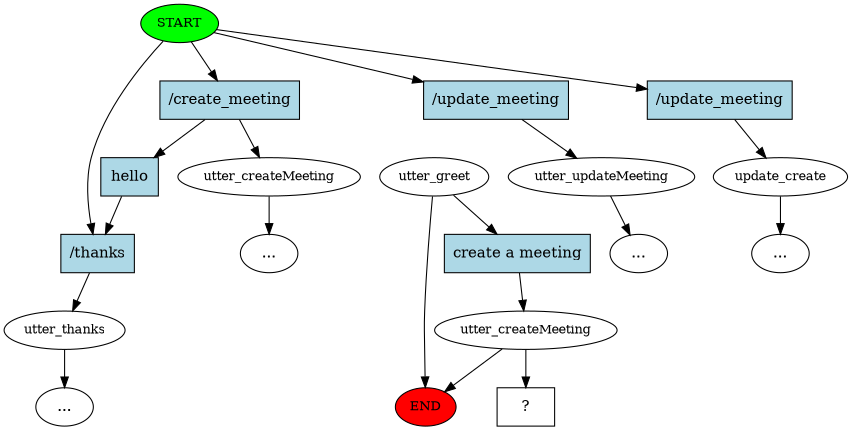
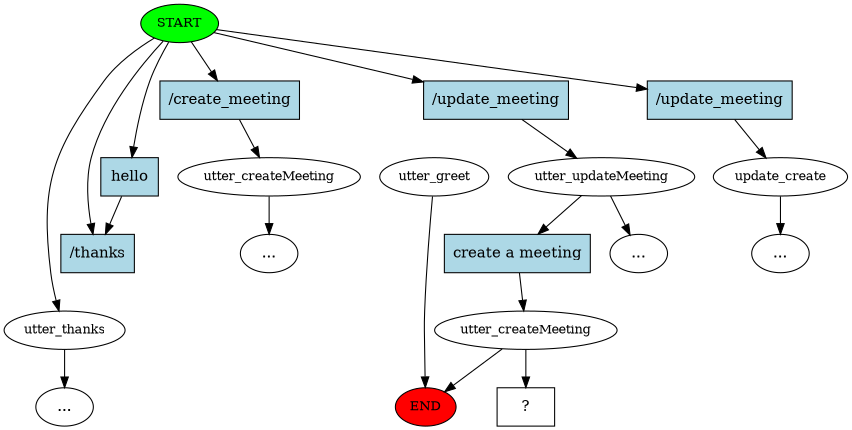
  digraph {
    n1 [fillcolor=green fontsize=12 label=START style=filled]
    n2 [fillcolor=lightblue label=hello shape=rect style=filled]
    n3 [fillcolor=lightblue label="\/thanks" shape=rect style=filled]
    n4 [fillcolor=lightblue label="\/create_meeting" shape=rect style=filled]
    n5 [fillcolor=lightblue label="\/update_meeting" shape=rect style=filled]
    n6 [fillcolor=lightblue label="\/update_meeting" shape=rect style=filled]
    n7 [fontsize=12 label=utter_thanks]
    n8 [fontsize=12 label=utter_createMeeting]
    n9 [fontsize=12 label=utter_updateMeeting]
    n10 [fontsize=12 label=update_create]
    n11 [fillcolor=red fontsize=12 label=END style=filled]
    n12 [fontsize=12 label=utter_greet]
    n13 [fillcolor=lightblue label="create\ a\ meeting" shape=rect style=filled]
    n14 [fontsize=12 label=utter_createMeeting]
    n15 [label="..."]
    n16 [label="..."]
    n17 [label="  ?  " shape=rect]
    n18 [label="..."]
    n19 [label="..."]
-   n4 -> n2
+   n1 -> n2
    n1 -> n3
    n1 -> n4
    n1 -> n5
    n1 -> n6
    n2 -> n3
-   n3 -> n7
+   n1 -> n7
    n4 -> n8
    n5 -> n9
    n6 -> n10
    n7 -> n15
    n8 -> n16
    n9 -> n18
    n10 -> n19
    n12 -> n11
-   n12 -> n13
+   n9 -> n13
    n13 -> n14
    n14 -> n11
    n14 -> n17
  }
